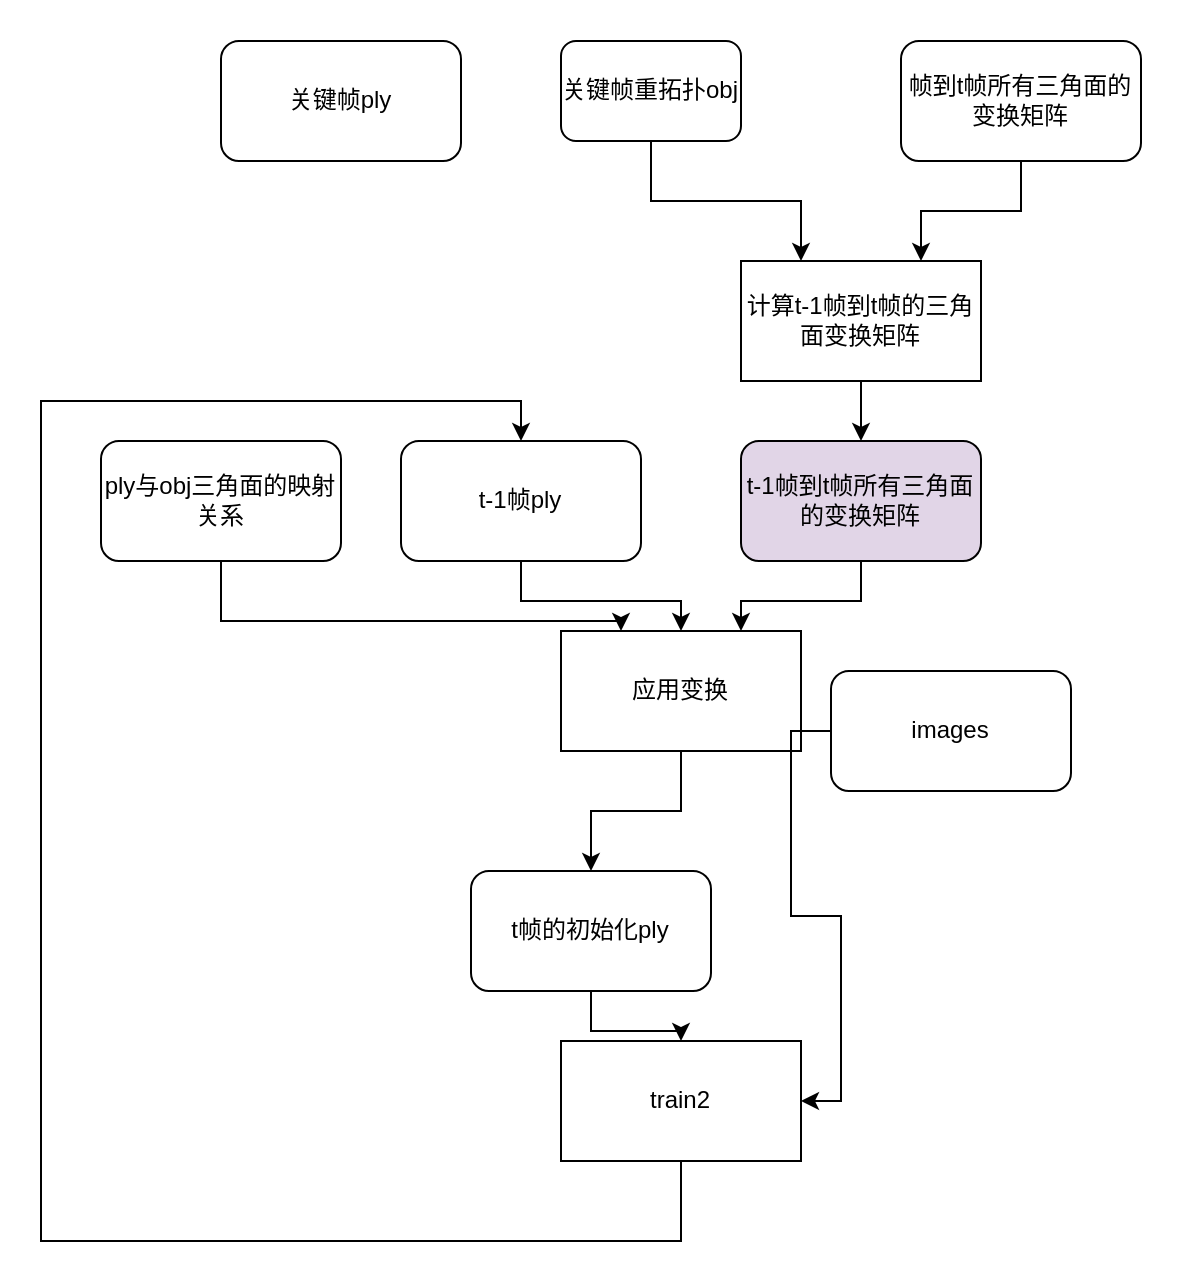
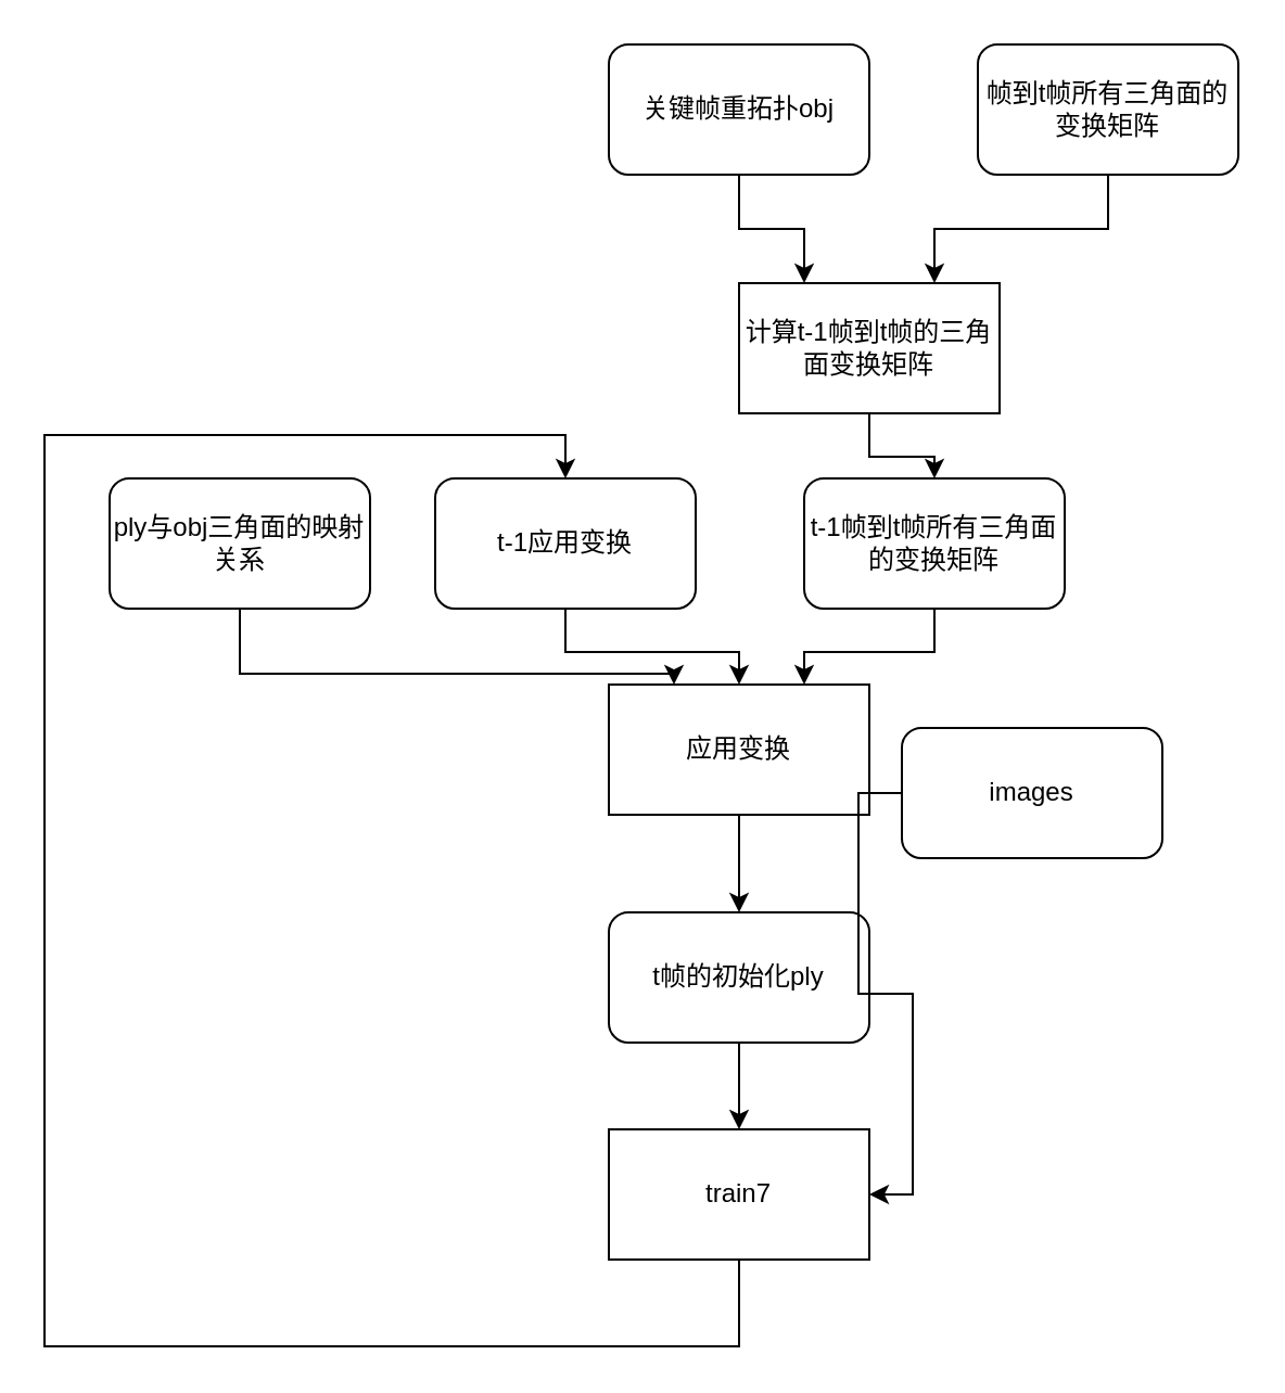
  <mxCell id="0" />
  <mxCell id="1" parent="0" />
  <mxCell id="2" style="edgeStyle=orthogonalEdgeStyle;rounded=0;orthogonalLoop=1;jettySize=auto;html=1;entryX=0.75;entryY=0;entryDx=0;entryDy=0;" edge="1" parent="1" source="3" target="8"><mxGeometry relative="1" as="geometry" /></mxCell>
  <mxCell id="3" value="帧到t帧所有三角面的变换矩阵" style="rounded=1;whiteSpace=wrap;html=1;" vertex="1" parent="1"><mxGeometry x="450" y="20" width="120" height="60" as="geometry" /></mxCell>
- <mxCell id="4" value="&lt;div&gt;关键帧ply&lt;/div&gt;" style="rounded=1;whiteSpace=wrap;html=1;" vertex="1" parent="1"><mxGeometry x="110" y="20" width="120" height="60" as="geometry" /></mxCell>
  <mxCell id="5" style="edgeStyle=orthogonalEdgeStyle;rounded=0;orthogonalLoop=1;jettySize=auto;html=1;entryX=0.25;entryY=0;entryDx=0;entryDy=0;" edge="1" parent="1" source="6" target="8"><mxGeometry relative="1" as="geometry" /></mxCell>
- <mxCell id="6" value="关键帧重拓扑obj" style="rounded=1;whiteSpace=wrap;html=1;" vertex="1" parent="1"><mxGeometry x="280" y="20" width="90" height="50" as="geometry" /></mxCell>
+ <mxCell id="6" value="关键帧重拓扑obj" style="rounded=1;whiteSpace=wrap;html=1;" vertex="1" parent="1"><mxGeometry x="280" y="20" width="120" height="60" as="geometry" /></mxCell>
  <mxCell id="7" value="" style="edgeStyle=orthogonalEdgeStyle;rounded=0;orthogonalLoop=1;jettySize=auto;html=1;" edge="1" parent="1" source="8" target="10"><mxGeometry relative="1" as="geometry" /></mxCell>
- <mxCell id="8" value="计算t-1帧到t帧的三角面变换矩阵" style="rounded=0;whiteSpace=wrap;html=1;" vertex="1" parent="1"><mxGeometry x="370" y="130" width="120" height="60" as="geometry" /></mxCell>
+ <mxCell id="8" value="计算t-1帧到t帧的三角面变换矩阵" style="rounded=0;whiteSpace=wrap;html=1;" vertex="1" parent="1"><mxGeometry x="340" y="130" width="120" height="60" as="geometry" /></mxCell>
  <mxCell id="9" style="edgeStyle=orthogonalEdgeStyle;rounded=0;orthogonalLoop=1;jettySize=auto;html=1;entryX=0.75;entryY=0;entryDx=0;entryDy=0;" edge="1" parent="1" source="10" target="13"><mxGeometry relative="1" as="geometry" /></mxCell>
- <mxCell id="10" value="t-1帧到t帧所有三角面的变换矩阵" style="rounded=1;whiteSpace=wrap;html=1;fillColor=#e1d5e7;" vertex="1" parent="1"><mxGeometry x="370" y="220" width="120" height="60" as="geometry" /></mxCell>
- <mxCell id="11" value="&lt;div&gt;t-1帧ply&lt;/div&gt;" style="rounded=1;whiteSpace=wrap;html=1;" vertex="1" parent="1"><mxGeometry x="200" y="220" width="120" height="60" as="geometry" /></mxCell>
+ <mxCell id="10" value="t-1帧到t帧所有三角面的变换矩阵" style="rounded=1;whiteSpace=wrap;html=1;" vertex="1" parent="1"><mxGeometry x="370" y="220" width="120" height="60" as="geometry" /></mxCell>
+ <mxCell id="11" value="&lt;div&gt;t-1应用变换&lt;/div&gt;" style="rounded=1;whiteSpace=wrap;html=1;" vertex="1" parent="1"><mxGeometry x="200" y="220" width="120" height="60" as="geometry" /></mxCell>
  <mxCell id="12" value="" style="edgeStyle=orthogonalEdgeStyle;rounded=0;orthogonalLoop=1;jettySize=auto;html=1;" edge="1" parent="1" source="13" target="17"><mxGeometry relative="1" as="geometry" /></mxCell>
  <mxCell id="13" value="应用变换" style="rounded=0;whiteSpace=wrap;html=1;" vertex="1" parent="1"><mxGeometry x="280" y="315" width="120" height="60" as="geometry" /></mxCell>
  <mxCell id="14" style="edgeStyle=orthogonalEdgeStyle;rounded=0;orthogonalLoop=1;jettySize=auto;html=1;entryX=0.5;entryY=0;entryDx=0;entryDy=0;" edge="1" parent="1" source="11" target="13"><mxGeometry relative="1" as="geometry"><Array as="points"><mxPoint x="260" y="300" /><mxPoint x="340" y="300" /></Array></mxGeometry></mxCell>
  <mxCell id="15" style="edgeStyle=orthogonalEdgeStyle;rounded=0;orthogonalLoop=1;jettySize=auto;html=1;entryX=0.5;entryY=0;entryDx=0;entryDy=0;exitX=0.5;exitY=1;exitDx=0;exitDy=0;" edge="1" parent="1" source="20" target="11"><mxGeometry relative="1" as="geometry"><mxPoint x="260" y="540" as="sourcePoint" /><Array as="points"><mxPoint x="340" y="620" /><mxPoint x="20" y="620" /><mxPoint x="20" y="200" /><mxPoint x="260" y="200" /></Array></mxGeometry></mxCell>
  <mxCell id="16" style="edgeStyle=orthogonalEdgeStyle;rounded=0;orthogonalLoop=1;jettySize=auto;html=1;" edge="1" parent="1" source="17" target="20"><mxGeometry relative="1" as="geometry" /></mxCell>
- <mxCell id="17" value="t帧的初始化ply" style="rounded=1;whiteSpace=wrap;html=1;" vertex="1" parent="1"><mxGeometry x="235" y="435" width="120" height="60" as="geometry" /></mxCell>
+ <mxCell id="17" value="t帧的初始化ply" style="rounded=1;whiteSpace=wrap;html=1;" vertex="1" parent="1"><mxGeometry x="280" y="420" width="120" height="60" as="geometry" /></mxCell>
  <mxCell id="18" style="edgeStyle=orthogonalEdgeStyle;rounded=0;orthogonalLoop=1;jettySize=auto;html=1;entryX=0.25;entryY=0;entryDx=0;entryDy=0;" edge="1" parent="1" source="19" target="13"><mxGeometry relative="1" as="geometry"><Array as="points"><mxPoint x="110" y="310" /><mxPoint x="310" y="310" /></Array></mxGeometry></mxCell>
  <mxCell id="19" value="ply与obj三角面的映射关系" style="rounded=1;whiteSpace=wrap;html=1;" vertex="1" parent="1"><mxGeometry x="50" y="220" width="120" height="60" as="geometry" /></mxCell>
- <mxCell id="20" value="train2" style="rounded=0;whiteSpace=wrap;html=1;" vertex="1" parent="1"><mxGeometry x="280" y="520" width="120" height="60" as="geometry" /></mxCell>
+ <mxCell id="20" value="train7" style="rounded=0;whiteSpace=wrap;html=1;" vertex="1" parent="1"><mxGeometry x="280" y="520" width="120" height="60" as="geometry" /></mxCell>
  <mxCell id="21" style="edgeStyle=orthogonalEdgeStyle;rounded=0;orthogonalLoop=1;jettySize=auto;html=1;entryX=1;entryY=0.5;entryDx=0;entryDy=0;" edge="1" parent="1" source="22" target="20"><mxGeometry relative="1" as="geometry" /></mxCell>
  <mxCell id="22" value="images" style="rounded=1;whiteSpace=wrap;html=1;" vertex="1" parent="1"><mxGeometry x="415" y="335" width="120" height="60" as="geometry" /></mxCell>
